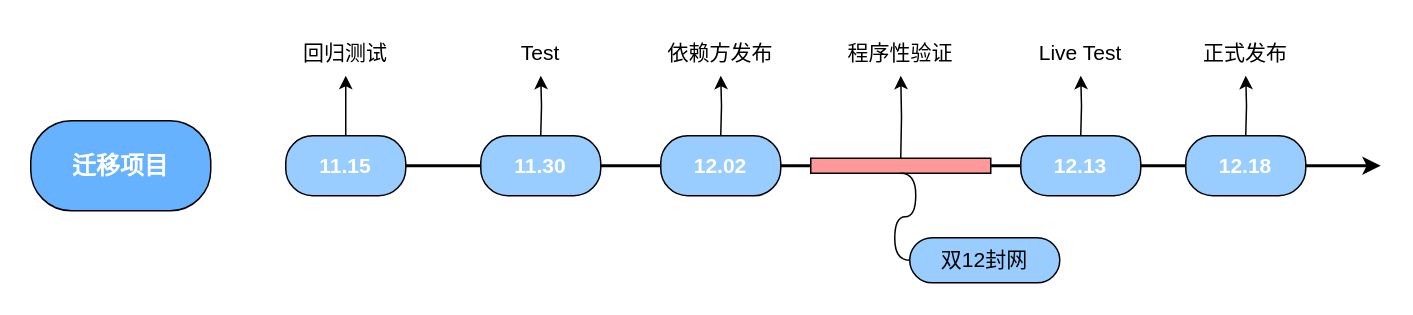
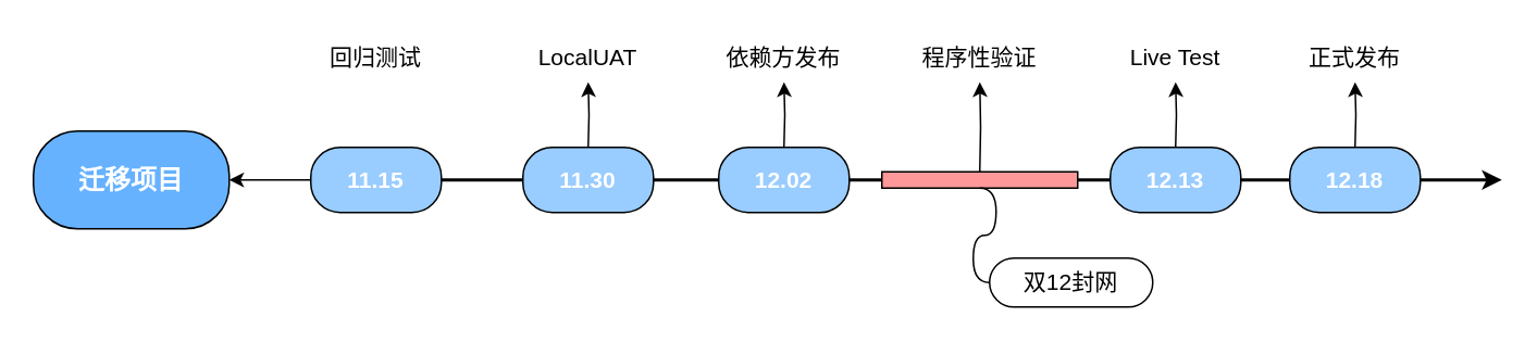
  <mxCell id="0" />
  <mxCell id="1" parent="0" />
  <mxCell id="2" value="&lt;b style=&quot;font-size: 16px;&quot;&gt;迁移项目&lt;/b&gt;" style="rounded=1;whiteSpace=wrap;html=1;fillColor=#66B2FF;fontSize=16;fontColor=#FFFFFF;arcSize=45;" parent="1" vertex="1"><mxGeometry x="20" y="80" width="120" height="60" as="geometry" /></mxCell>
  <mxCell id="3" value="" style="endArrow=classic;html=1;rounded=0;fontSize=16;fontColor=#FFFFFF;strokeWidth=2;startArrow=none;" parent="1" source="11" edge="1"><mxGeometry width="50" height="50" relative="1" as="geometry"><mxPoint x="140" y="160" as="sourcePoint" /><mxPoint x="920" y="110" as="targetPoint" /></mxGeometry></mxCell>
- <mxCell id="4" value="" style="edgeStyle=orthogonalEdgeStyle;rounded=0;orthogonalLoop=1;jettySize=auto;html=1;fontSize=14;" edge="1" parent="1" source="5" target="6"><mxGeometry relative="1" as="geometry" /></mxCell>
+ <mxCell id="4" value="" style="edgeStyle=orthogonalEdgeStyle;rounded=0;orthogonalLoop=1;jettySize=auto;html=1;fontSize=14;" edge="1" parent="1" source="5" target="2"><mxGeometry relative="1" as="geometry" /></mxCell>
  <mxCell id="5" value="&lt;b style=&quot;font-size: 14px;&quot;&gt;11.15&lt;/b&gt;" style="rounded=1;whiteSpace=wrap;html=1;fillColor=#99CCFF;fontSize=14;fontColor=#FFFFFF;arcSize=45;" vertex="1" parent="1"><mxGeometry x="190" y="90" width="80" height="40" as="geometry" /></mxCell>
  <mxCell id="6" value="回归测试" style="text;html=1;strokeColor=none;fillColor=none;align=center;verticalAlign=middle;whiteSpace=wrap;rounded=0;fontSize=14;" vertex="1" parent="1"><mxGeometry x="200" y="20" width="60" height="30" as="geometry" /></mxCell>
  <mxCell id="7" value="" style="edgeStyle=orthogonalEdgeStyle;rounded=0;orthogonalLoop=1;jettySize=auto;html=1;fontSize=14;" edge="1" parent="1" target="8"><mxGeometry relative="1" as="geometry"><mxPoint x="360" y="90" as="sourcePoint" /></mxGeometry></mxCell>
- <mxCell id="8" value="Test" style="text;html=1;strokeColor=none;fillColor=none;align=center;verticalAlign=middle;whiteSpace=wrap;rounded=0;fontSize=14;" vertex="1" parent="1"><mxGeometry x="330" y="20" width="60" height="30" as="geometry" /></mxCell>
+ <mxCell id="8" value="LocalUAT" style="text;html=1;strokeColor=none;fillColor=none;align=center;verticalAlign=middle;whiteSpace=wrap;rounded=0;fontSize=14;" vertex="1" parent="1"><mxGeometry x="330" y="20" width="60" height="30" as="geometry" /></mxCell>
  <mxCell id="9" value="" style="edgeStyle=orthogonalEdgeStyle;rounded=0;orthogonalLoop=1;jettySize=auto;html=1;fontSize=14;" edge="1" parent="1" target="10"><mxGeometry relative="1" as="geometry"><mxPoint x="480" y="90" as="sourcePoint" /></mxGeometry></mxCell>
  <mxCell id="10" value="依赖方发布" style="text;html=1;strokeColor=none;fillColor=none;align=center;verticalAlign=middle;whiteSpace=wrap;rounded=0;fontSize=14;" vertex="1" parent="1"><mxGeometry x="440" y="20" width="80" height="30" as="geometry" /></mxCell>
  <mxCell id="11" value="" style="rounded=0;whiteSpace=wrap;html=1;fontSize=14;fillColor=#FF9999;" vertex="1" parent="1"><mxGeometry x="540" y="105" width="120" height="10" as="geometry" /></mxCell>
  <mxCell id="12" value="" style="endArrow=none;html=1;rounded=0;fontSize=16;fontColor=#FFFFFF;strokeWidth=2;startArrow=none;" edge="1" parent="1" source="5" target="11"><mxGeometry width="50" height="50" relative="1" as="geometry"><mxPoint x="270" y="110" as="sourcePoint" /><mxPoint x="840" y="110" as="targetPoint" /></mxGeometry></mxCell>
- <mxCell id="13" value="双12封网" style="whiteSpace=wrap;html=1;rounded=1;arcSize=50;align=center;verticalAlign=middle;strokeWidth=1;autosize=1;spacing=4;treeFolding=1;treeMoving=1;newEdgeStyle={&quot;edgeStyle&quot;:&quot;entityRelationEdgeStyle&quot;,&quot;startArrow&quot;:&quot;none&quot;,&quot;endArrow&quot;:&quot;none&quot;,&quot;segment&quot;:10,&quot;curved&quot;:1};fontSize=14;fillColor=#99CCFF;" vertex="1" parent="1"><mxGeometry x="606" y="158" width="100" height="30" as="geometry" /></mxCell>
+ <mxCell id="13" value="双12封网" style="whiteSpace=wrap;html=1;rounded=1;arcSize=50;align=center;verticalAlign=middle;strokeWidth=1;autosize=1;spacing=4;treeFolding=1;treeMoving=1;newEdgeStyle={&quot;edgeStyle&quot;:&quot;entityRelationEdgeStyle&quot;,&quot;startArrow&quot;:&quot;none&quot;,&quot;endArrow&quot;:&quot;none&quot;,&quot;segment&quot;:10,&quot;curved&quot;:1};fontSize=14;fillColor=#ffffff;" vertex="1" parent="1"><mxGeometry x="606" y="158" width="100" height="30" as="geometry" /></mxCell>
  <mxCell id="14" value="" style="edgeStyle=entityRelationEdgeStyle;startArrow=none;endArrow=none;segment=10;curved=1;rounded=0;fontSize=14;" edge="1" target="13" parent="1"><mxGeometry relative="1" as="geometry"><mxPoint x="600" y="115" as="sourcePoint" /></mxGeometry></mxCell>
  <mxCell id="15" value="&lt;b style=&quot;font-size: 14px&quot;&gt;11.30&lt;/b&gt;" style="rounded=1;whiteSpace=wrap;html=1;fillColor=#99CCFF;fontSize=14;fontColor=#FFFFFF;arcSize=45;" vertex="1" parent="1"><mxGeometry x="320" y="90" width="80" height="40" as="geometry" /></mxCell>
  <mxCell id="16" value="&lt;b style=&quot;font-size: 14px&quot;&gt;12.02&lt;/b&gt;" style="rounded=1;whiteSpace=wrap;html=1;fillColor=#99CCFF;fontSize=14;fontColor=#FFFFFF;arcSize=45;" vertex="1" parent="1"><mxGeometry x="440" y="90" width="80" height="40" as="geometry" /></mxCell>
  <mxCell id="17" value="" style="edgeStyle=orthogonalEdgeStyle;rounded=0;orthogonalLoop=1;jettySize=auto;html=1;fontSize=14;" edge="1" parent="1" target="18"><mxGeometry relative="1" as="geometry"><mxPoint x="720" y="90" as="sourcePoint" /></mxGeometry></mxCell>
  <mxCell id="18" value="Live Test" style="text;html=1;strokeColor=none;fillColor=none;align=center;verticalAlign=middle;whiteSpace=wrap;rounded=0;fontSize=14;" vertex="1" parent="1"><mxGeometry x="680" y="20" width="80" height="30" as="geometry" /></mxCell>
  <mxCell id="19" value="&lt;b style=&quot;font-size: 14px&quot;&gt;12.13&lt;/b&gt;" style="rounded=1;whiteSpace=wrap;html=1;fillColor=#99CCFF;fontSize=14;fontColor=#FFFFFF;arcSize=45;" vertex="1" parent="1"><mxGeometry x="680" y="90" width="80" height="40" as="geometry" /></mxCell>
  <mxCell id="20" value="" style="edgeStyle=orthogonalEdgeStyle;rounded=0;orthogonalLoop=1;jettySize=auto;html=1;fontSize=14;" edge="1" parent="1" target="21"><mxGeometry relative="1" as="geometry"><mxPoint x="830" y="90" as="sourcePoint" /></mxGeometry></mxCell>
  <mxCell id="21" value="正式发布" style="text;html=1;strokeColor=none;fillColor=none;align=center;verticalAlign=middle;whiteSpace=wrap;rounded=0;fontSize=14;" vertex="1" parent="1"><mxGeometry x="790" y="20" width="80" height="30" as="geometry" /></mxCell>
  <mxCell id="22" value="&lt;b style=&quot;font-size: 14px&quot;&gt;12.18&lt;/b&gt;" style="rounded=1;whiteSpace=wrap;html=1;fillColor=#99CCFF;fontSize=14;fontColor=#FFFFFF;arcSize=45;" vertex="1" parent="1"><mxGeometry x="790" y="90" width="80" height="40" as="geometry" /></mxCell>
  <mxCell id="23" value="" style="edgeStyle=orthogonalEdgeStyle;rounded=0;orthogonalLoop=1;jettySize=auto;html=1;fontSize=14;" edge="1" parent="1" target="24"><mxGeometry relative="1" as="geometry"><mxPoint x="600" y="105" as="sourcePoint" /></mxGeometry></mxCell>
  <mxCell id="24" value="程序性验证" style="text;html=1;strokeColor=none;fillColor=none;align=center;verticalAlign=middle;whiteSpace=wrap;rounded=0;fontSize=14;" vertex="1" parent="1"><mxGeometry x="560" y="20" width="80" height="30" as="geometry" /></mxCell>
